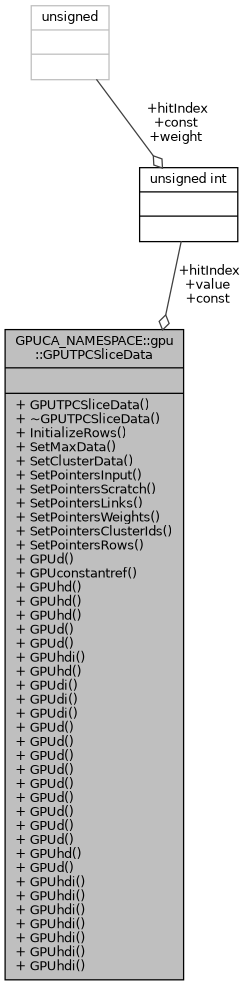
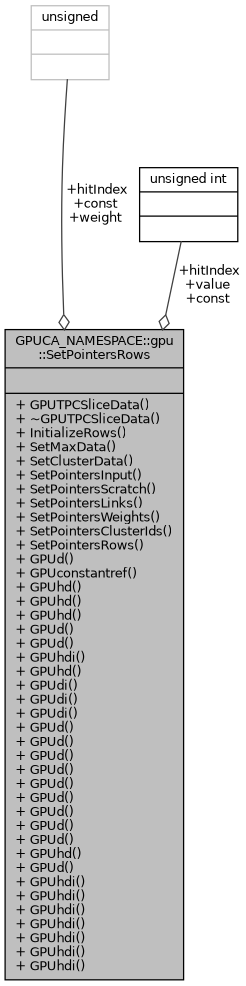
  digraph {
    fontname="DejaVu Sans"
    node [color=black fontname="DejaVu Sans" fontsize=10 shape=record]
    edge [arrowhead=odiamond color=grey25 fontname="DejaVu Sans" fontsize=10 labelfontname=Helvetica labelfontsize=10 style=solid]
-   n1 [fillcolor=grey75 fontcolor=black height=0.2 label="{GPUCA_NAMESPACE::gpu\l::GPUTPCSliceData\n||+ GPUTPCSliceData()\l+ ~GPUTPCSliceData()\l+ InitializeRows()\l+ SetMaxData()\l+ SetClusterData()\l+ SetPointersInput()\l+ SetPointersScratch()\l+ SetPointersLinks()\l+ SetPointersWeights()\l+ SetPointersClusterIds()\l+ SetPointersRows()\l+ GPUd()\l+ GPUconstantref()\l+ GPUhd()\l+ GPUhd()\l+ GPUhd()\l+ GPUd()\l+ GPUd()\l+ GPUhdi()\l+ GPUhd()\l+ GPUdi()\l+ GPUdi()\l+ GPUdi()\l+ GPUd()\l+ GPUd()\l+ GPUd()\l+ GPUd()\l+ GPUd()\l+ GPUd()\l+ GPUd()\l+ GPUd()\l+ GPUd()\l+ GPUhd()\l+ GPUd()\l+ GPUhdi()\l+ GPUhdi()\l+ GPUhdi()\l+ GPUhdi()\l+ GPUhdi()\l+ GPUhdi()\l+ GPUhdi()\l}" style=filled width=0.4]
+   n1 [fillcolor=grey75 fontcolor=black height=0.2 label="{GPUCA_NAMESPACE::gpu\l::SetPointersRows\n||+ GPUTPCSliceData()\l+ ~GPUTPCSliceData()\l+ InitializeRows()\l+ SetMaxData()\l+ SetClusterData()\l+ SetPointersInput()\l+ SetPointersScratch()\l+ SetPointersLinks()\l+ SetPointersWeights()\l+ SetPointersClusterIds()\l+ SetPointersRows()\l+ GPUd()\l+ GPUconstantref()\l+ GPUhd()\l+ GPUhd()\l+ GPUhd()\l+ GPUd()\l+ GPUd()\l+ GPUhdi()\l+ GPUhd()\l+ GPUdi()\l+ GPUdi()\l+ GPUdi()\l+ GPUd()\l+ GPUd()\l+ GPUd()\l+ GPUd()\l+ GPUd()\l+ GPUd()\l+ GPUd()\l+ GPUd()\l+ GPUd()\l+ GPUhd()\l+ GPUd()\l+ GPUhdi()\l+ GPUhdi()\l+ GPUhdi()\l+ GPUhdi()\l+ GPUhdi()\l+ GPUhdi()\l+ GPUhdi()\l}" style=filled width=0.4]
    n2 [height=0.2 label="{unsigned int\n||}" width=0.4]
    n3 [color=grey75 height=0.2 label="{unsigned\n||}" width=0.4]
    n2 -> n1 [label=" +hitIndex\n+value\n+const"]
-   n3 -> n2 [label=" +hitIndex\n+const\n+weight"]
+   n3 -> n1 [label=" +hitIndex\n+const\n+weight"]
  }
